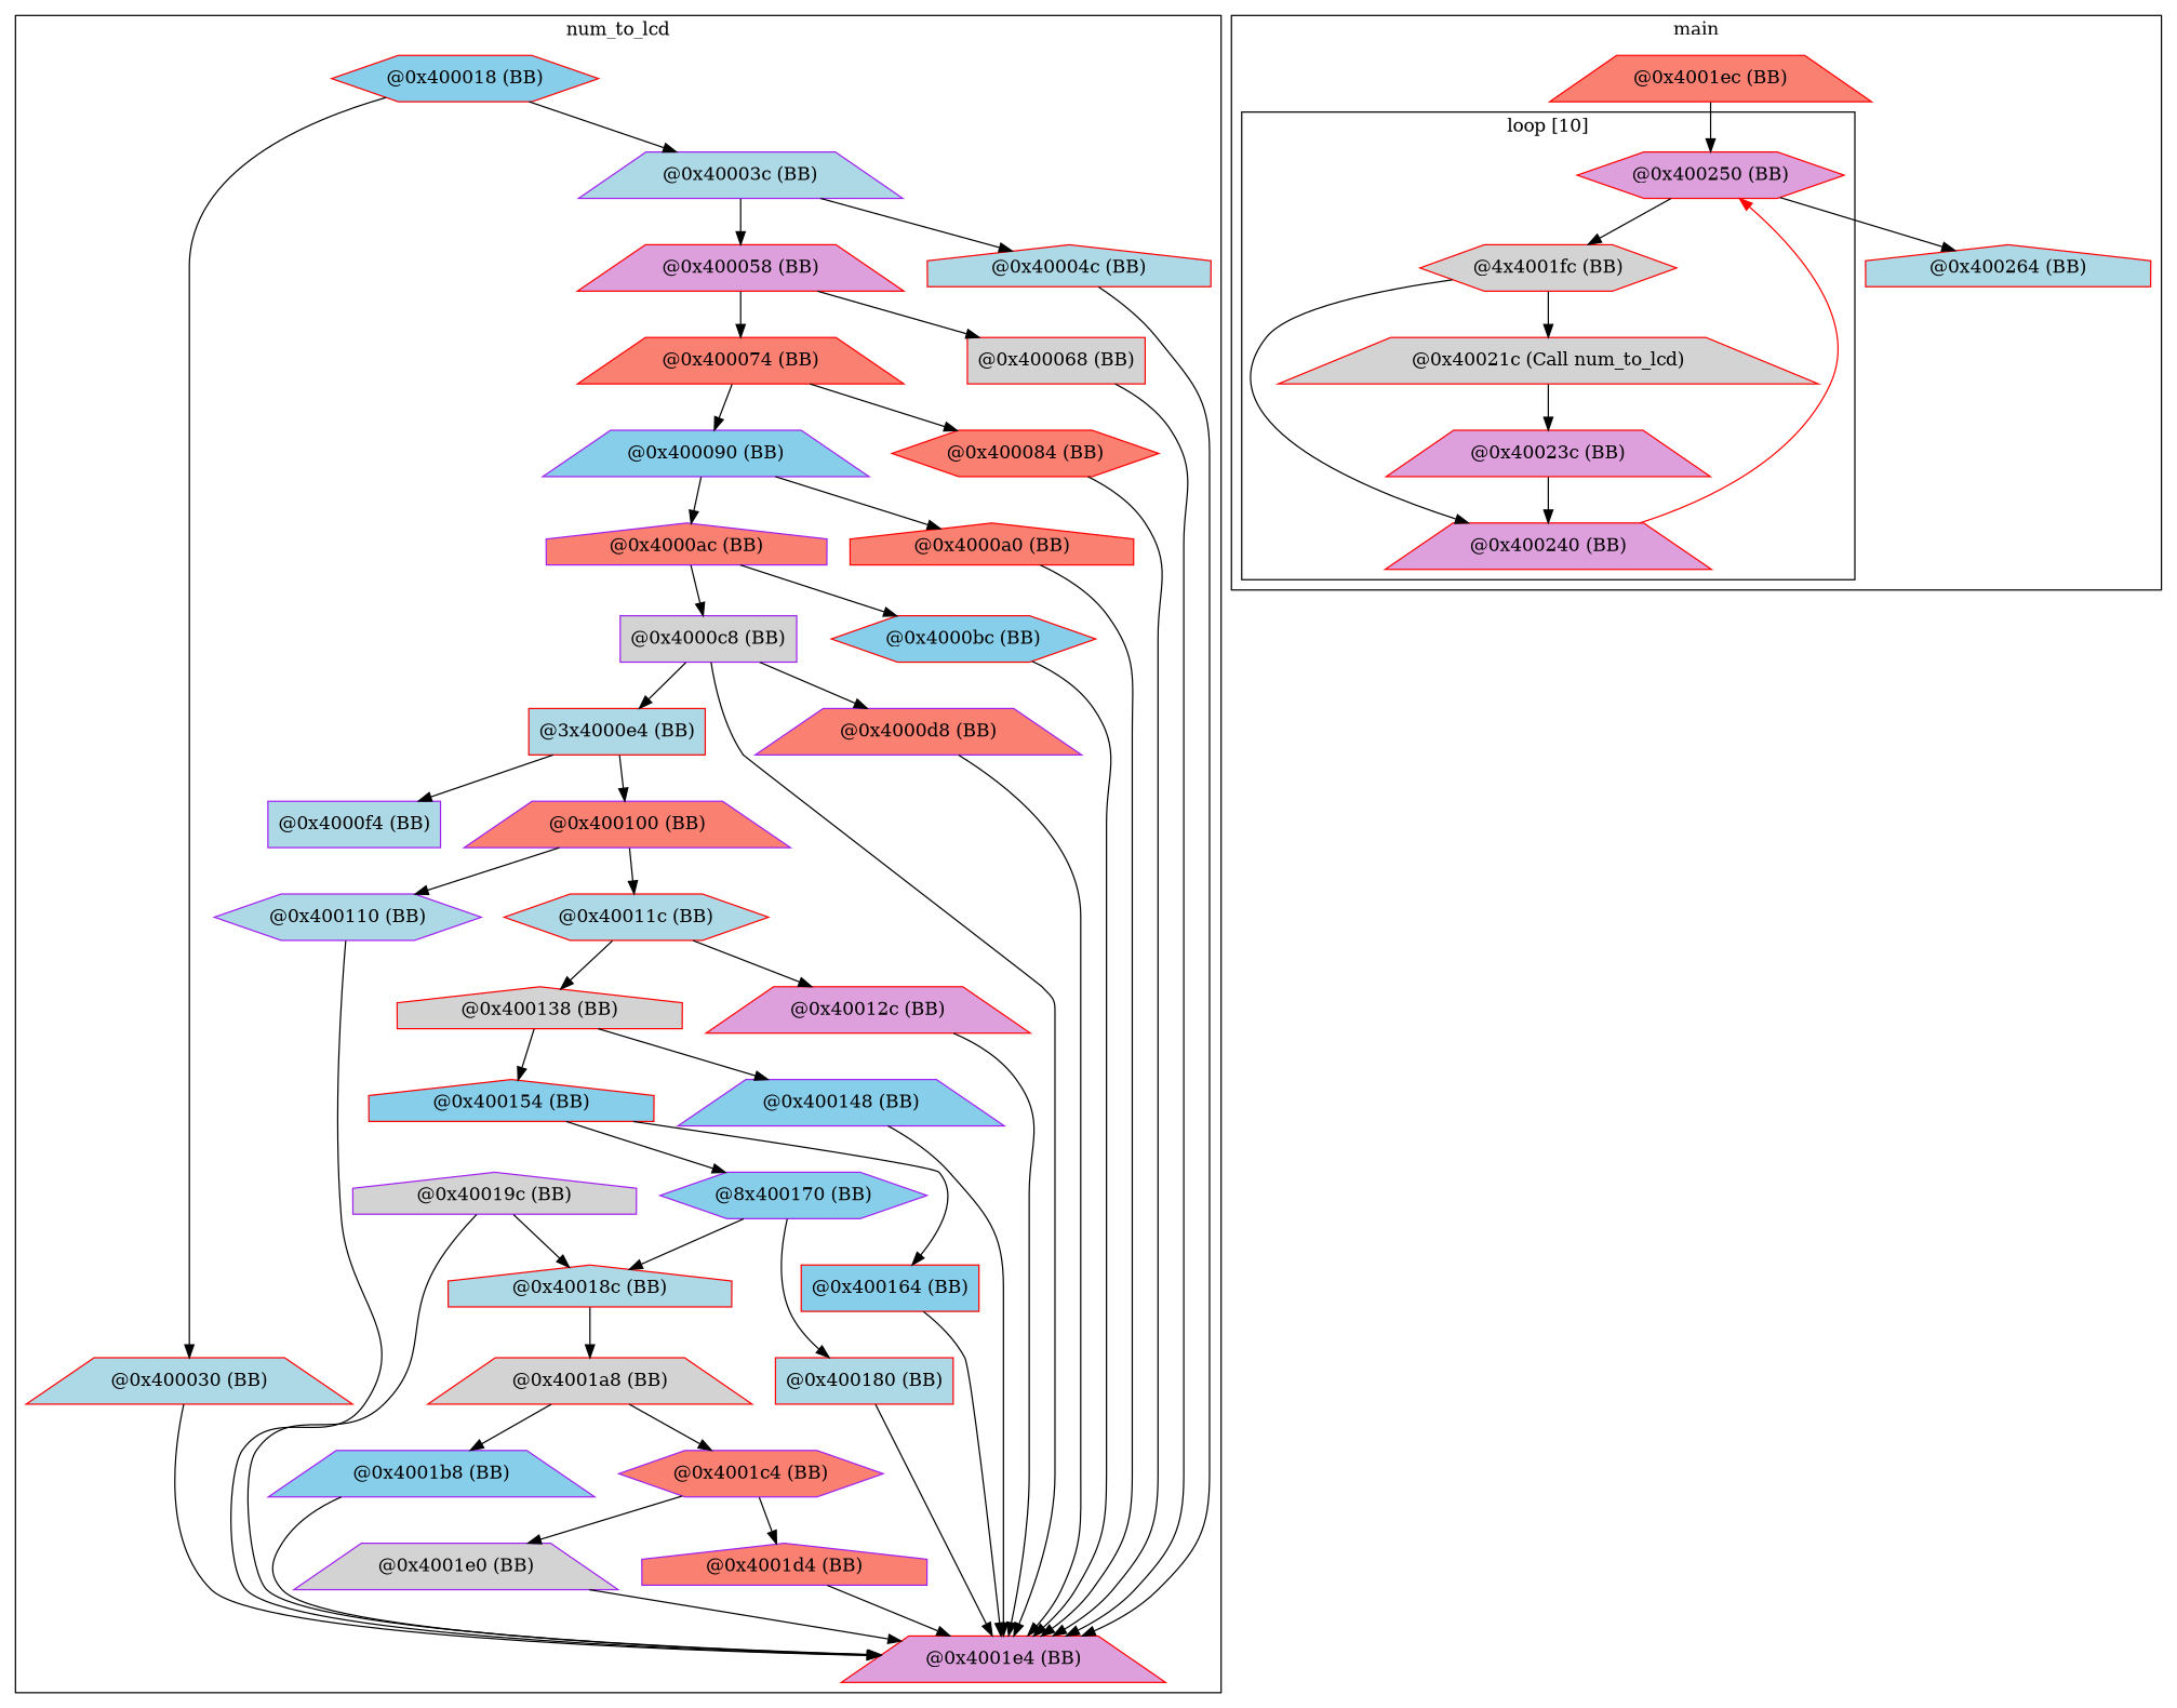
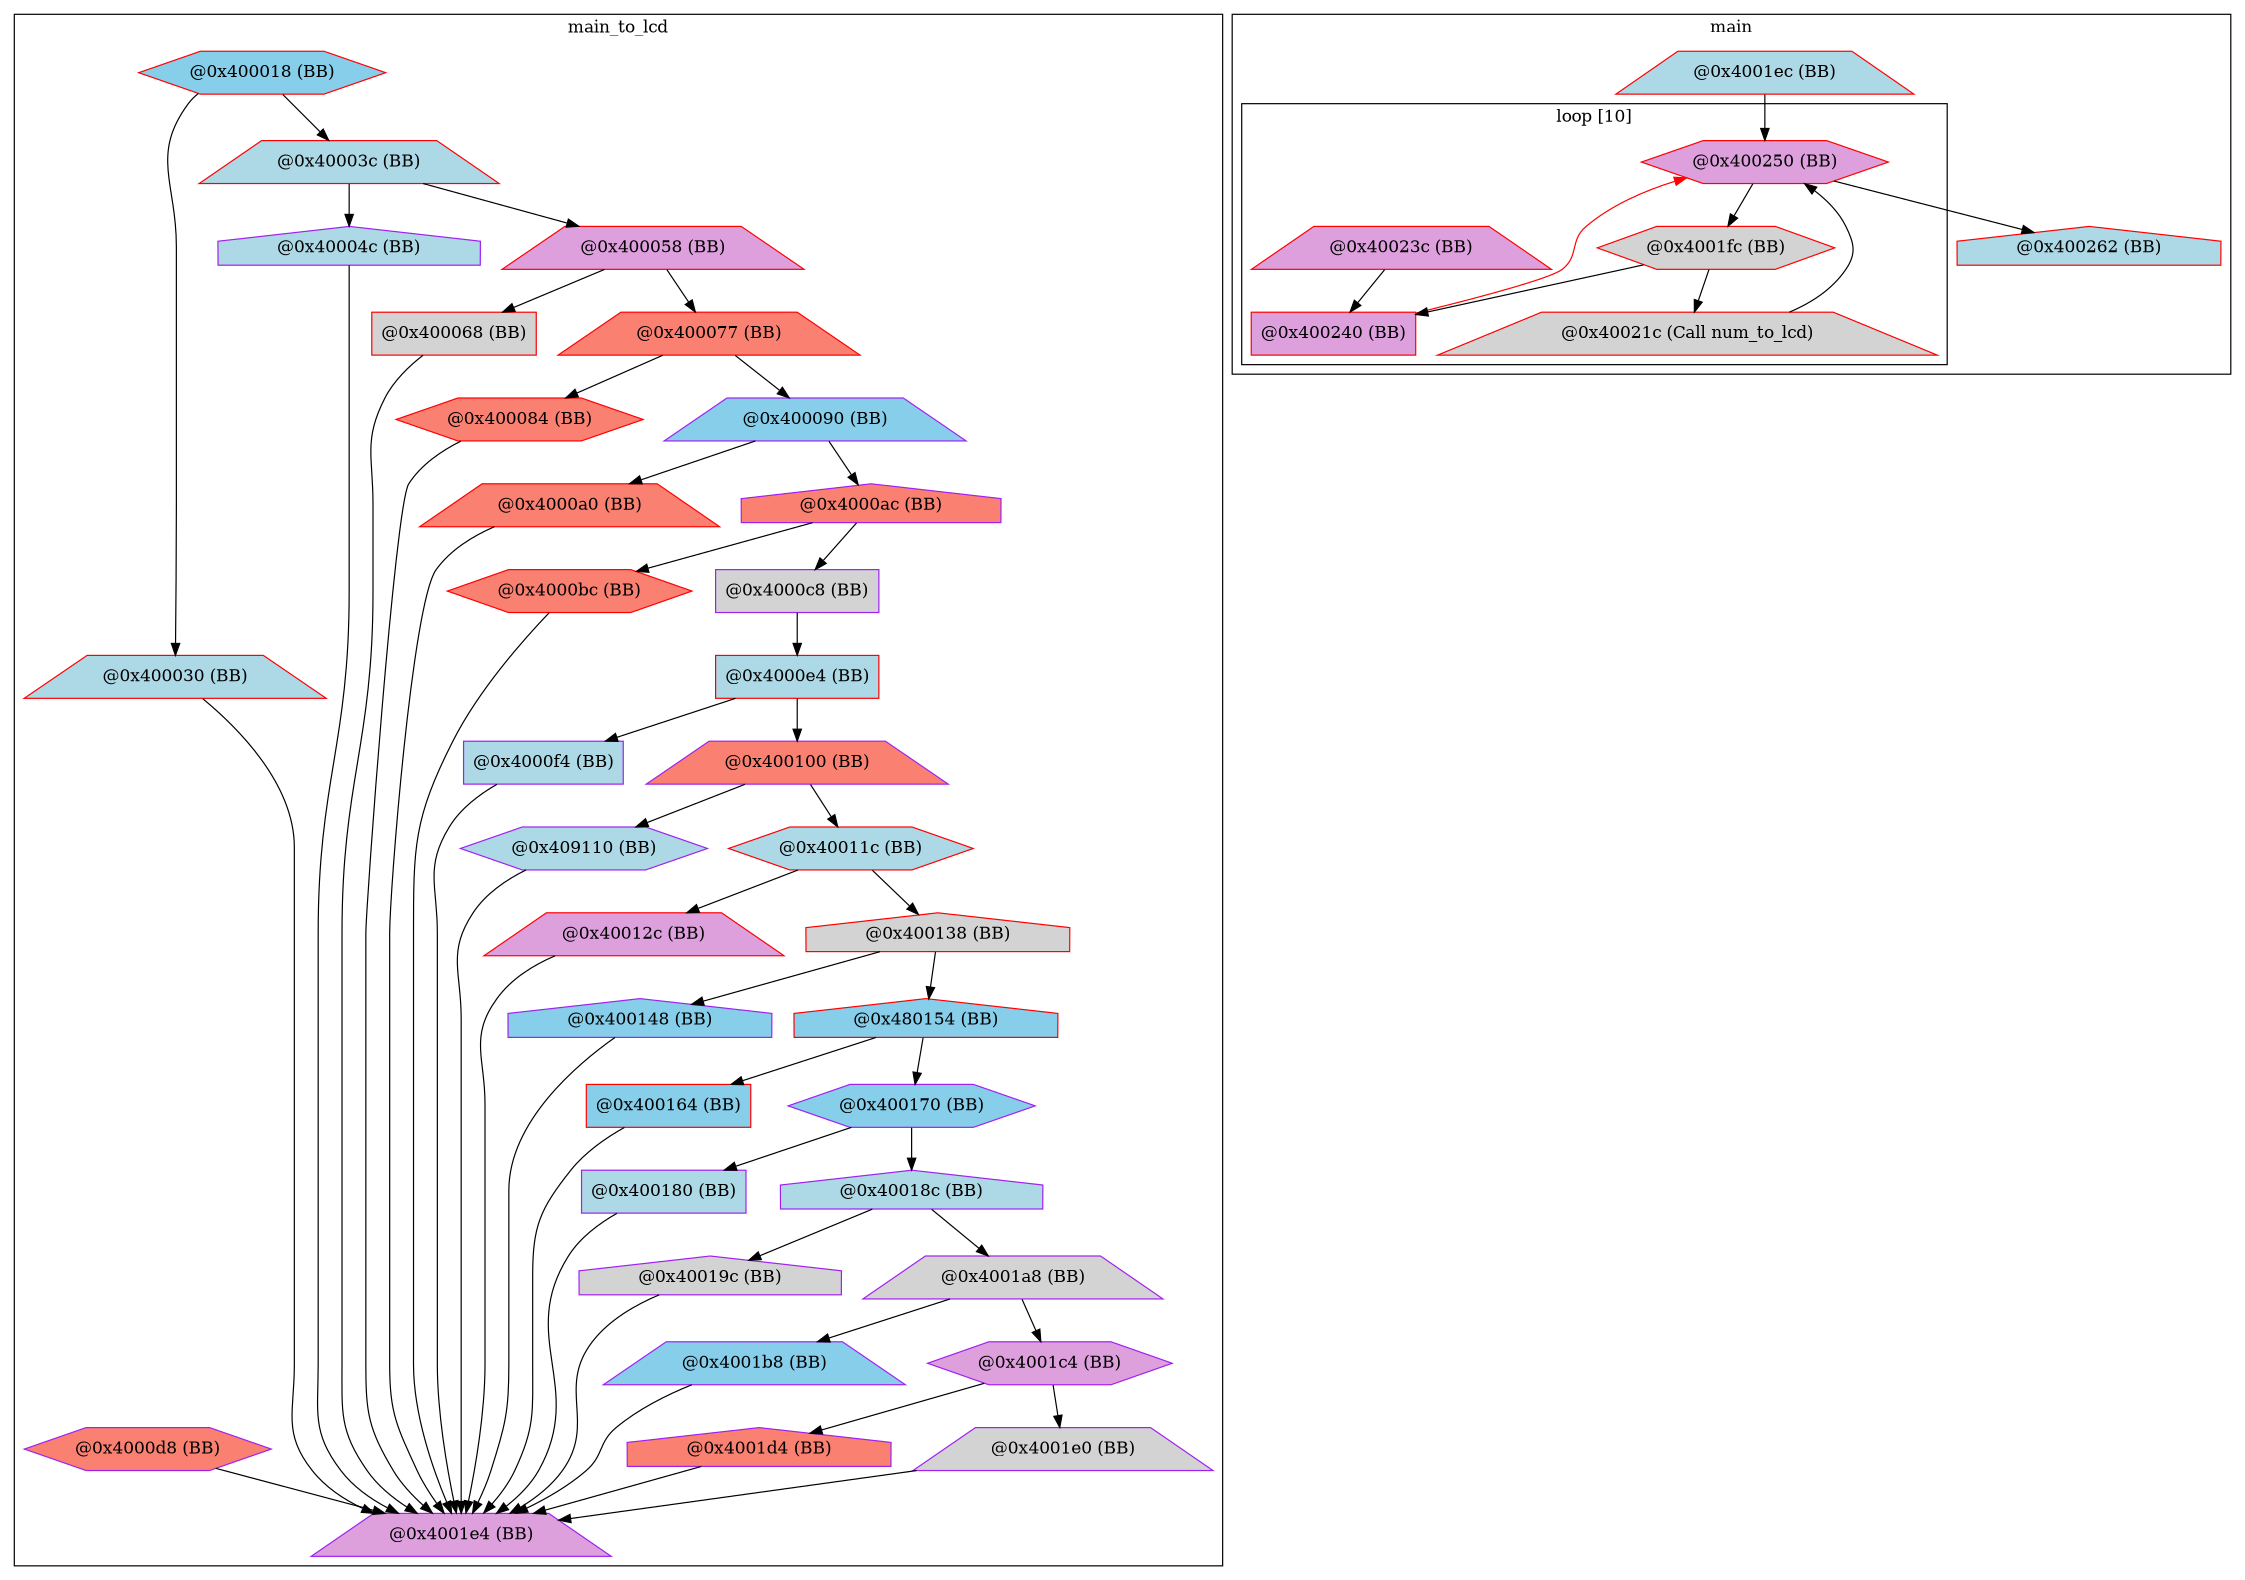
  digraph {
    node [color=red fillcolor=lightblue shape=trapezium style=filled]
    n1 [fillcolor=skyblue label="@0x400018 (BB)" shape=hexagon]
    n2 [label="@0x400030 (BB)"]
-   n3 [color=purple label="@0x40003c (BB)"]
-   n4 [label="@0x40004c (BB)" shape=house]
+   n3 [label="@0x40003c (BB)"]
+   n4 [color=purple label="@0x40004c (BB)" shape=house]
    n5 [fillcolor=plum label="@0x400058 (BB)"]
    n6 [fillcolor=lightgrey label="@0x400068 (BB)" shape=box]
-   n7 [fillcolor=salmon label="@0x400074 (BB)"]
+   n7 [fillcolor=salmon label="@0x400077 (BB)"]
    n8 [fillcolor=salmon label="@0x400084 (BB)" shape=hexagon]
    n9 [color=purple fillcolor=skyblue label="@0x400090 (BB)"]
-   n10 [fillcolor=salmon label="@0x4000a0 (BB)" shape=house]
+   n10 [fillcolor=salmon label="@0x4000a0 (BB)"]
    n11 [color=purple fillcolor=salmon label="@0x4000ac (BB)" shape=house]
-   n12 [fillcolor=skyblue label="@0x4000bc (BB)" shape=hexagon]
+   n12 [fillcolor=salmon label="@0x4000bc (BB)" shape=hexagon]
    n13 [color=purple fillcolor=lightgrey label="@0x4000c8 (BB)" shape=box]
-   n14 [color=purple fillcolor=salmon label="@0x4000d8 (BB)"]
-   n15 [label="@3x4000e4 (BB)" shape=box]
+   n14 [color=purple fillcolor=salmon label="@0x4000d8 (BB)" shape=hexagon]
+   n15 [label="@0x4000e4 (BB)" shape=box]
    n16 [color=purple label="@0x4000f4 (BB)" shape=box]
    n17 [color=purple fillcolor=salmon label="@0x400100 (BB)"]
-   n18 [color=purple label="@0x400110 (BB)" shape=hexagon]
+   n18 [color=purple label="@0x409110 (BB)" shape=hexagon]
    n19 [label="@0x40011c (BB)" shape=hexagon]
    n20 [fillcolor=plum label="@0x40012c (BB)"]
    n21 [fillcolor=lightgrey label="@0x400138 (BB)" shape=house]
-   n22 [color=purple fillcolor=skyblue label="@0x400148 (BB)"]
-   n23 [fillcolor=skyblue label="@0x400154 (BB)" shape=house]
+   n22 [color=purple fillcolor=skyblue label="@0x400148 (BB)" shape=house]
+   n23 [fillcolor=skyblue label="@0x480154 (BB)" shape=house]
    n24 [fillcolor=skyblue label="@0x400164 (BB)" shape=box]
-   n25 [color=purple fillcolor=skyblue label="@8x400170 (BB)" shape=hexagon]
-   n26 [label="@0x400180 (BB)" shape=box]
-   n27 [label="@0x40018c (BB)" shape=house]
+   n25 [color=purple fillcolor=skyblue label="@0x400170 (BB)" shape=hexagon]
+   n26 [color=purple label="@0x400180 (BB)" shape=box]
+   n27 [color=purple label="@0x40018c (BB)" shape=house]
    n28 [color=purple fillcolor=lightgrey label="@0x40019c (BB)" shape=house]
-   n29 [fillcolor=lightgrey label="@0x4001a8 (BB)"]
+   n29 [color=purple fillcolor=lightgrey label="@0x4001a8 (BB)"]
    n30 [color=purple fillcolor=skyblue label="@0x4001b8 (BB)"]
-   n31 [color=purple fillcolor=salmon label="@0x4001c4 (BB)" shape=hexagon]
+   n31 [color=purple fillcolor=plum label="@0x4001c4 (BB)" shape=hexagon]
    n32 [color=purple fillcolor=salmon label="@0x4001d4 (BB)" shape=house]
    n33 [color=purple fillcolor=lightgrey label="@0x4001e0 (BB)"]
-   n34 [fillcolor=plum label="@0x4001e4 (BB)"]
+   n34 [color=purple fillcolor=plum label="@0x4001e4 (BB)"]
    n35 [fillcolor=plum label="@0x400250 (BB)" shape=hexagon]
-   n36 [fillcolor=plum label="@0x400240 (BB)"]
-   n37 [fillcolor=lightgrey label="@4x4001fc (BB)" shape=hexagon]
+   n36 [fillcolor=plum label="@0x400240 (BB)" shape=box]
+   n37 [fillcolor=lightgrey label="@0x4001fc (BB)" shape=hexagon]
    n38 [fillcolor=plum label="@0x40023c (BB)"]
    n39 [fillcolor=lightgrey label="@0x40021c (Call num_to_lcd)"]
-   n40 [fillcolor=salmon label="@0x4001ec (BB)"]
-   n41 [label="@0x400264 (BB)" shape=house]
+   n40 [label="@0x4001ec (BB)"]
+   n41 [label="@0x400262 (BB)" shape=house]
    subgraph cluster_1 {
-     label=num_to_lcd
+     label=main_to_lcd
      n1
      n2
      n3
      n4
      n5
      n6
      n7
      n8
      n9
      n10
      n11
      n12
      n13
      n14
      n15
      n16
      n17
      n18
      n19
      n20
      n21
      n22
      n23
      n24
      n25
      n26
      n27
      n28
      n29
      n30
      n31
      n32
      n33
      n34
    }
    subgraph cluster_2 {
      label=main
      n40
      n41
      subgraph cluster_3 {
        label="loop [10]"
        n35
        n36
        n37
        n38
        n39
      }
    }
    n1 -> n2
    n1 -> n3
    n2 -> n34
    n3 -> n4
    n3 -> n5
    n4 -> n34
    n5 -> n6
    n5 -> n7
    n6 -> n34
    n7 -> n8
    n7 -> n9
    n8 -> n34
    n9 -> n10
    n9 -> n11
    n10 -> n34
    n11 -> n12
    n11 -> n13
    n12 -> n34
-   n13 -> n14
    n13 -> n15
    n14 -> n34
    n15 -> n16
    n15 -> n17
-   n13 -> n34
+   n16 -> n34
    n17 -> n18
    n17 -> n19
    n18 -> n34
    n19 -> n20
    n19 -> n21
    n20 -> n34
    n21 -> n22
    n21 -> n23
    n22 -> n34
    n23 -> n24
    n23 -> n25
    n24 -> n34
    n25 -> n26
    n25 -> n27
    n26 -> n34
-   n28 -> n27
+   n27 -> n28
    n27 -> n29
    n28 -> n34
    n29 -> n30
    n29 -> n31
    n30 -> n34
    n31 -> n32
    n31 -> n33
    n32 -> n34
    n33 -> n34
    n35 -> n37
    n35 -> n41
    n36 -> n35 [color=red]
    n37 -> n36
    n37 -> n39
    n38 -> n36
-   n39 -> n38
+   n39 -> n35
    n40 -> n35
  }
